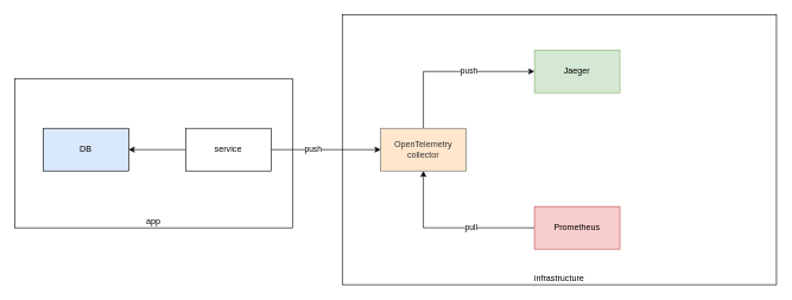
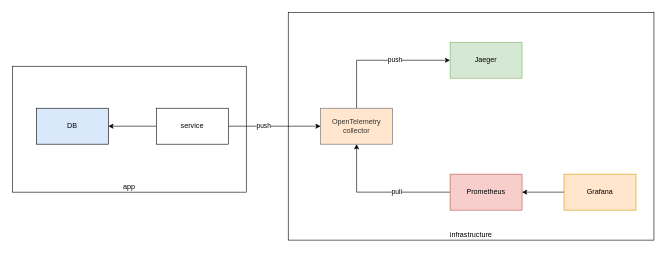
  <mxCell id="0" />
  <mxCell id="1" parent="0" />
  <mxCell id="2" value="app" style="rounded=0;whiteSpace=wrap;html=1;verticalAlign=bottom;" vertex="1" parent="1"><mxGeometry x="20" y="110" width="390" height="210" as="geometry" /></mxCell>
  <mxCell id="3" value="infrastructure" style="rounded=0;whiteSpace=wrap;html=1;verticalAlign=bottom;" vertex="1" parent="1"><mxGeometry x="480" y="20" width="610" height="380" as="geometry" /></mxCell>
  <mxCell id="4" style="edgeStyle=orthogonalEdgeStyle;rounded=0;orthogonalLoop=1;jettySize=auto;html=1;entryX=1;entryY=0.5;entryDx=0;entryDy=0;" edge="1" parent="1" source="7" target="8"><mxGeometry relative="1" as="geometry" /></mxCell>
  <mxCell id="5" style="edgeStyle=orthogonalEdgeStyle;rounded=0;orthogonalLoop=1;jettySize=auto;html=1;entryX=0;entryY=0.5;entryDx=0;entryDy=0;" edge="1" parent="1" source="7" target="11"><mxGeometry relative="1" as="geometry" /></mxCell>
  <mxCell id="6" value="push" style="edgeLabel;html=1;align=center;verticalAlign=middle;resizable=0;points=[];" vertex="1" connectable="0" parent="5"><mxGeometry x="-0.243" y="1" relative="1" as="geometry"><mxPoint as="offset" /></mxGeometry></mxCell>
  <mxCell id="7" value="service" style="rounded=0;whiteSpace=wrap;html=1;" vertex="1" parent="1"><mxGeometry x="260" y="180" width="120" height="60" as="geometry" /></mxCell>
  <mxCell id="8" value="DB" style="rounded=0;whiteSpace=wrap;html=1;fillColor=#dae8fc;" vertex="1" parent="1"><mxGeometry x="60" y="180" width="120" height="60" as="geometry" /></mxCell>
  <mxCell id="9" value="" style="edgeStyle=orthogonalEdgeStyle;rounded=0;orthogonalLoop=1;jettySize=auto;html=1;entryX=0;entryY=0.5;entryDx=0;entryDy=0;" edge="1" parent="1" source="11" target="15"><mxGeometry relative="1" as="geometry"><Array as="points"><mxPoint x="594" y="100" /></Array></mxGeometry></mxCell>
  <mxCell id="10" value="push" style="edgeLabel;html=1;align=center;verticalAlign=middle;resizable=0;points=[];" vertex="1" connectable="0" parent="9"><mxGeometry x="0.208" y="1" relative="1" as="geometry"><mxPoint as="offset" /></mxGeometry></mxCell>
  <mxCell id="11" value="OpenTelemetry collector" style="rounded=0;whiteSpace=wrap;html=1;fillColor=#ffe6cc;fontColor=#333333;strokeColor=#666666;" vertex="1" parent="1"><mxGeometry x="534" y="180" width="120" height="60" as="geometry" /></mxCell>
  <mxCell id="12" style="edgeStyle=orthogonalEdgeStyle;rounded=0;orthogonalLoop=1;jettySize=auto;html=1;" edge="1" parent="1" source="14" target="11"><mxGeometry relative="1" as="geometry" /></mxCell>
  <mxCell id="13" value="pull" style="edgeLabel;html=1;align=center;verticalAlign=middle;resizable=0;points=[];" vertex="1" connectable="0" parent="12"><mxGeometry x="-0.237" y="-1" relative="1" as="geometry"><mxPoint as="offset" /></mxGeometry></mxCell>
  <mxCell id="14" value="Prometheus" style="rounded=0;whiteSpace=wrap;html=1;fillColor=#f8cecc;strokeColor=#b85450;" vertex="1" parent="1"><mxGeometry x="750" y="290" width="120" height="60" as="geometry" /></mxCell>
  <mxCell id="15" value="Jaeger" style="rounded=0;whiteSpace=wrap;html=1;fillColor=#d5e8d4;strokeColor=#82b366;" vertex="1" parent="1"><mxGeometry x="750" y="70" width="120" height="60" as="geometry" /></mxCell>
+ <mxCell id="16" style="edgeStyle=orthogonalEdgeStyle;rounded=0;orthogonalLoop=1;jettySize=auto;html=1;entryX=1;entryY=0.5;entryDx=0;entryDy=0;" edge="1" parent="1" source="17" target="14"><mxGeometry relative="1" as="geometry" /></mxCell>
+ <mxCell id="17" value="Grafana" style="rounded=0;whiteSpace=wrap;html=1;fillColor=#ffe6cc;strokeColor=#d79b00;" vertex="1" parent="1"><mxGeometry x="940" y="290" width="120" height="60" as="geometry" /></mxCell>
